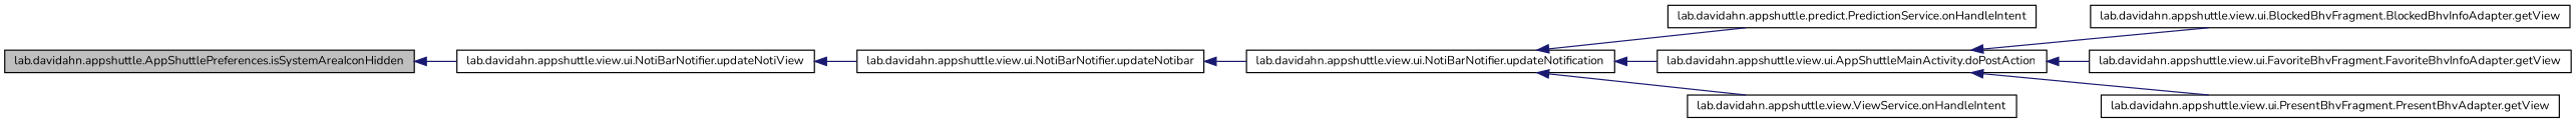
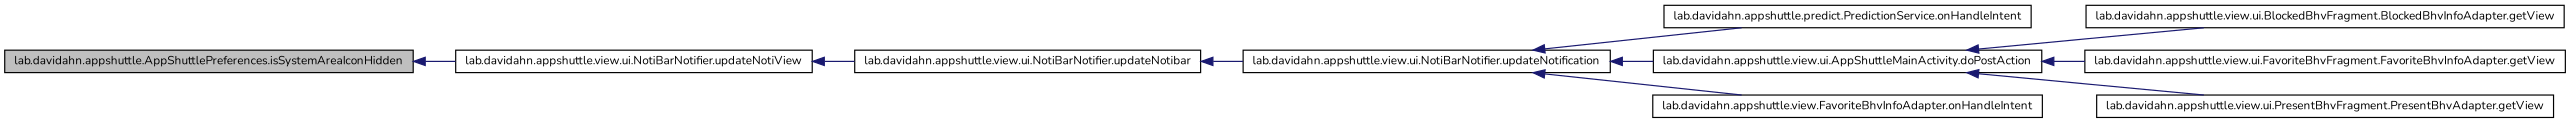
  digraph {
    rankdir=LR
    fontname=Nunito
    node [color=black fillcolor=white fontname=Nunito fontsize=10 shape=record style=filled]
    edge [color=midnightblue dir=back fontname=Nunito fontsize=10 labelfontname=Helvetica labelfontsize=10 style=solid]
    n1 [fillcolor=grey75 fontcolor=black height=0.2 label="lab.davidahn.appshuttle.AppShuttlePreferences.isSystemAreaIconHidden" width=0.4]
    n2 [height=0.2 label="lab.davidahn.appshuttle.view.ui.NotiBarNotifier.updateNotiView" width=0.4]
    n3 [height=0.2 label="lab.davidahn.appshuttle.view.ui.NotiBarNotifier.updateNotibar" width=0.4]
    n4 [height=0.2 label="lab.davidahn.appshuttle.view.ui.NotiBarNotifier.updateNotification" width=0.4]
    n5 [height=0.2 label="lab.davidahn.appshuttle.predict.PredictionService.onHandleIntent" width=0.4]
    n6 [height=0.2 label="lab.davidahn.appshuttle.view.ui.AppShuttleMainActivity.doPostAction" width=0.4]
-   n7 [height=0.2 label="lab.davidahn.appshuttle.view.ViewService.onHandleIntent" width=0.4]
+   n7 [height=0.2 label="lab.davidahn.appshuttle.view.FavoriteBhvInfoAdapter.onHandleIntent" width=0.4]
    n8 [height=0.2 label="lab.davidahn.appshuttle.view.ui.BlockedBhvFragment.BlockedBhvInfoAdapter.getView" width=0.4]
    n9 [height=0.2 label="lab.davidahn.appshuttle.view.ui.FavoriteBhvFragment.FavoriteBhvInfoAdapter.getView" width=0.4]
    n10 [height=0.2 label="lab.davidahn.appshuttle.view.ui.PresentBhvFragment.PresentBhvAdapter.getView" width=0.4]
    n1 -> n2
    n2 -> n3
    n3 -> n4
    n4 -> n5
    n4 -> n6
    n4 -> n7
    n6 -> n8
    n6 -> n9
    n6 -> n10
  }
